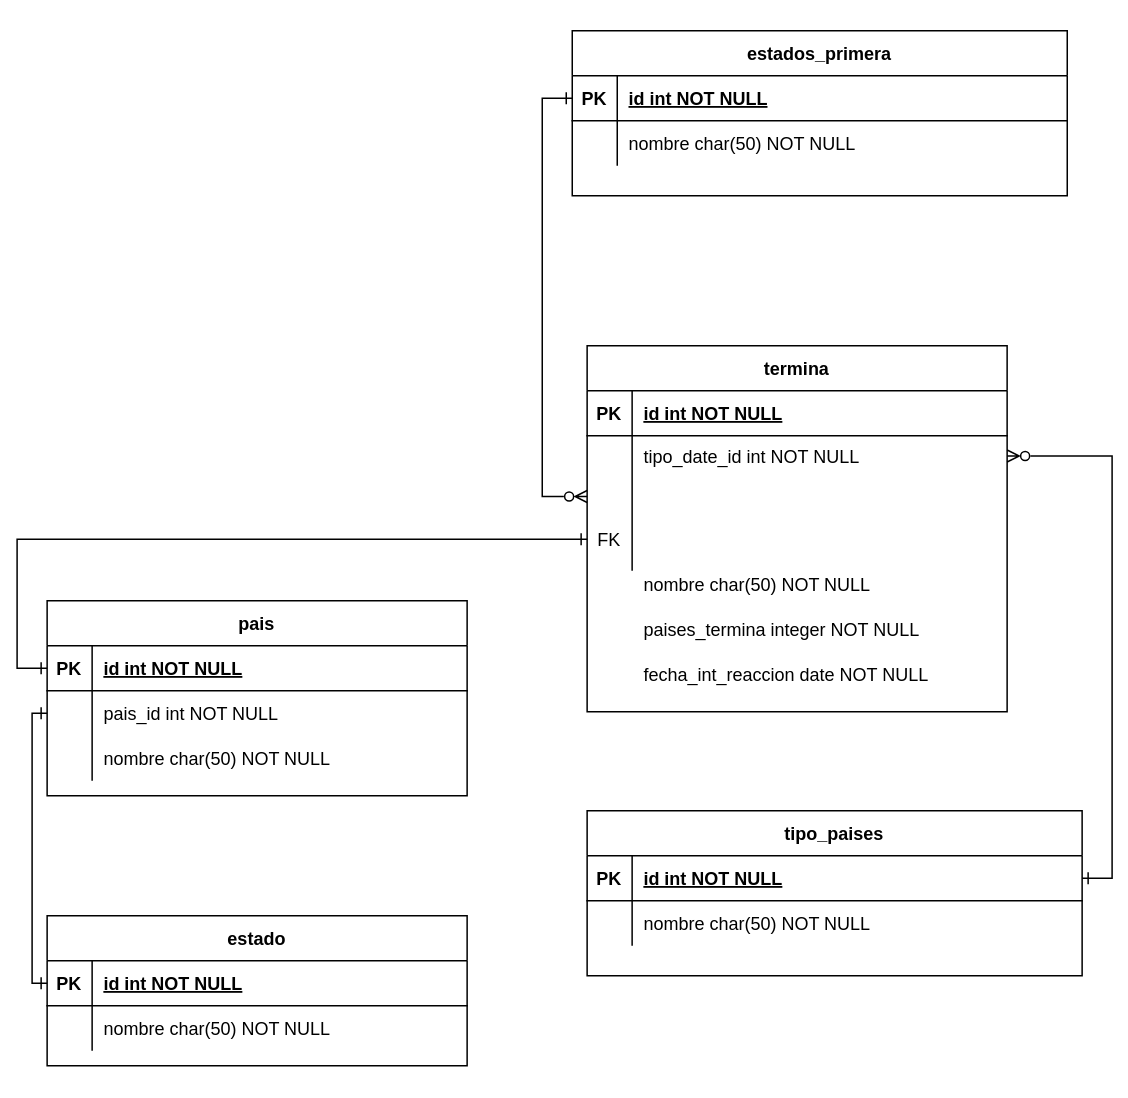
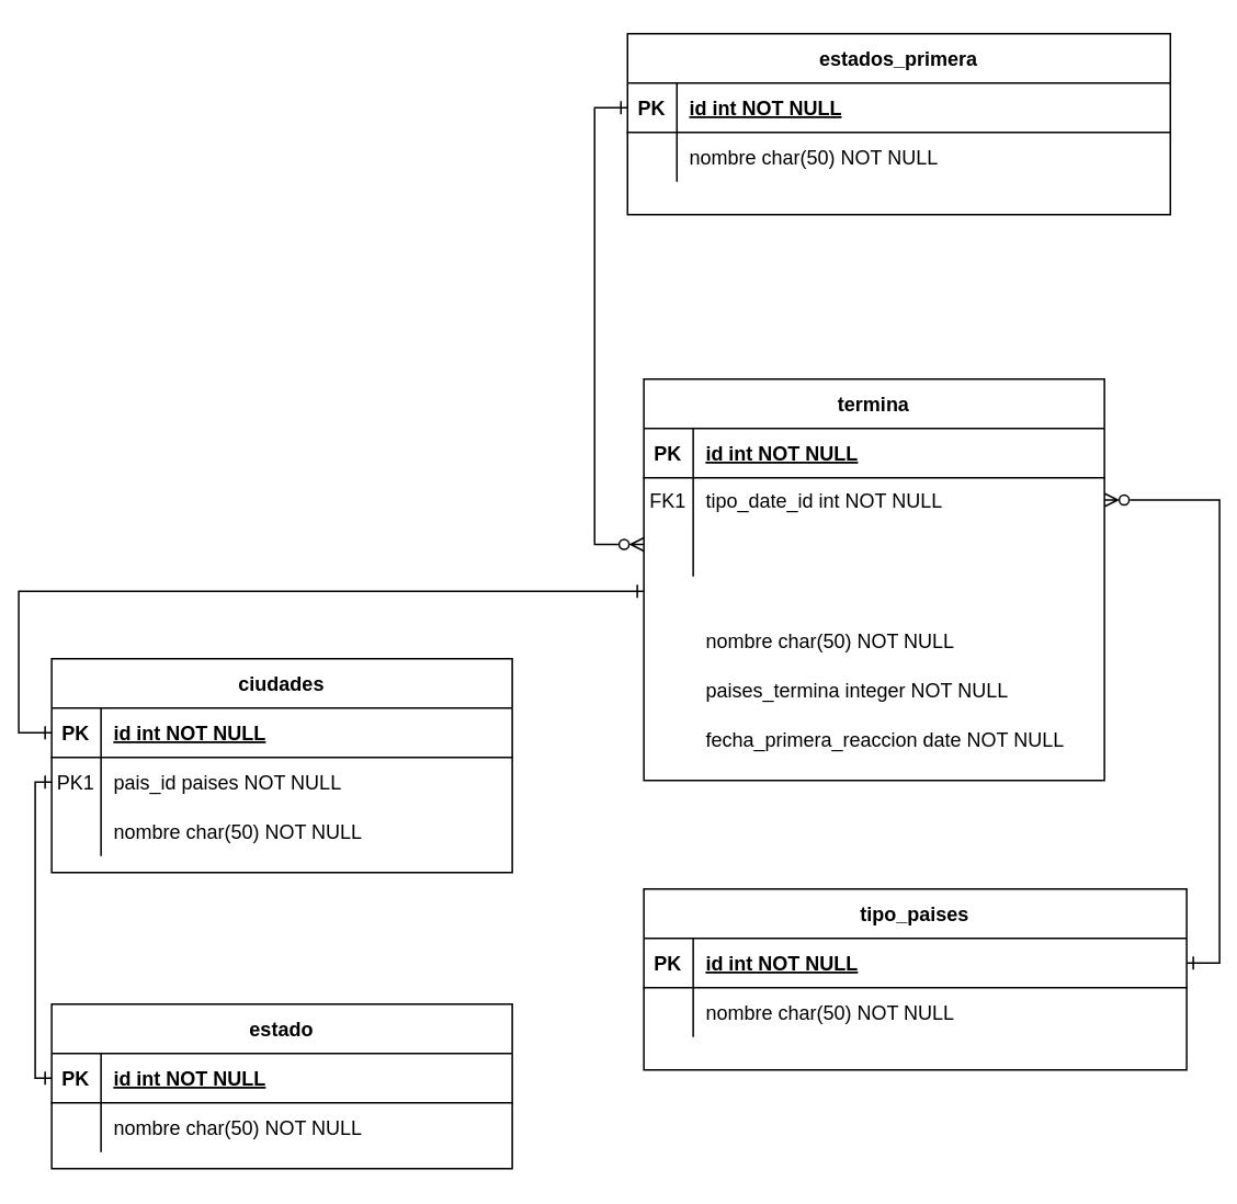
  <mxCell id="0" />
  <mxCell id="1" parent="0" />
  <mxCell id="2" value="termina" style="shape=table;startSize=30;container=1;collapsible=1;childLayout=tableLayout;fixedRows=1;rowLines=0;fontStyle=1;align=center;resizeLast=1;" parent="1" vertex="1"><mxGeometry x="390.92" y="230" width="280" height="244" as="geometry" /></mxCell>
  <mxCell id="3" value="" style="shape=partialRectangle;collapsible=0;dropTarget=0;pointerEvents=0;fillColor=none;points=[[0,0.5],[1,0.5]];portConstraint=eastwest;top=0;left=0;right=0;bottom=1;" parent="2" vertex="1"><mxGeometry y="30" width="280" height="30" as="geometry" /></mxCell>
  <mxCell id="4" value="PK" style="shape=partialRectangle;overflow=hidden;connectable=0;fillColor=none;top=0;left=0;bottom=0;right=0;fontStyle=1;" parent="3" vertex="1"><mxGeometry width="30" height="30" as="geometry"><mxRectangle width="30" height="30" as="alternateBounds" /></mxGeometry></mxCell>
  <mxCell id="5" value="id int NOT NULL " style="shape=partialRectangle;overflow=hidden;connectable=0;fillColor=none;top=0;left=0;bottom=0;right=0;align=left;spacingLeft=6;fontStyle=5;" parent="3" vertex="1"><mxGeometry x="30" width="250" height="30" as="geometry"><mxRectangle width="250" height="30" as="alternateBounds" /></mxGeometry></mxCell>
  <mxCell id="6" value="" style="shape=partialRectangle;collapsible=0;dropTarget=0;pointerEvents=0;fillColor=none;points=[[0,0.5],[1,0.5]];portConstraint=eastwest;top=0;left=0;right=0;bottom=0;" parent="2" vertex="1"><mxGeometry y="60" width="280" height="27" as="geometry" /></mxCell>
+ <mxCell id="7" value="FK1" style="shape=partialRectangle;overflow=hidden;connectable=0;fillColor=none;top=0;left=0;bottom=0;right=0;" parent="6" vertex="1"><mxGeometry width="30" height="27" as="geometry"><mxRectangle width="30" height="27" as="alternateBounds" /></mxGeometry></mxCell>
  <mxCell id="8" value="tipo_date_id int NOT NULL" style="shape=partialRectangle;overflow=hidden;connectable=0;fillColor=none;top=0;left=0;bottom=0;right=0;align=left;spacingLeft=6;" parent="6" vertex="1"><mxGeometry x="30" width="250" height="27" as="geometry"><mxRectangle width="250" height="27" as="alternateBounds" /></mxGeometry></mxCell>
  <mxCell id="9" value="" style="shape=partialRectangle;collapsible=0;dropTarget=0;pointerEvents=0;fillColor=none;points=[[0,0.5],[1,0.5]];portConstraint=eastwest;top=0;left=0;right=0;bottom=0;" vertex="1" parent="2"><mxGeometry y="87" width="280" height="27" as="geometry" /></mxCell>
  <mxCell id="10" value="" style="shape=partialRectangle;collapsible=0;dropTarget=0;pointerEvents=0;fillColor=none;points=[[0,0.5],[1,0.5]];portConstraint=eastwest;top=0;left=0;right=0;bottom=0;" parent="2" vertex="1"><mxGeometry y="114" width="280" height="30" as="geometry" /></mxCell>
- <mxCell id="11" value="FK" style="shape=partialRectangle;overflow=hidden;connectable=0;fillColor=none;top=0;left=0;bottom=0;right=0;" parent="10" vertex="1"><mxGeometry width="30" height="30" as="geometry"><mxRectangle width="30" height="30" as="alternateBounds" /></mxGeometry></mxCell>
  <mxCell id="12" value="" style="shape=partialRectangle;collapsible=0;dropTarget=0;pointerEvents=0;fillColor=none;points=[[0,0.5],[1,0.5]];portConstraint=eastwest;top=0;left=0;right=0;bottom=0;" parent="2" vertex="1"><mxGeometry y="144" width="280" height="30" as="geometry" /></mxCell>
  <mxCell id="13" value="" style="shape=partialRectangle;overflow=hidden;connectable=0;fillColor=none;top=0;left=0;bottom=0;right=0;" parent="12" vertex="1"><mxGeometry width="30" height="30" as="geometry"><mxRectangle width="30" height="30" as="alternateBounds" /></mxGeometry></mxCell>
  <mxCell id="14" value="nombre char(50) NOT NULL" style="shape=partialRectangle;overflow=hidden;connectable=0;fillColor=none;top=0;left=0;bottom=0;right=0;align=left;spacingLeft=6;" parent="12" vertex="1"><mxGeometry x="30" width="250" height="30" as="geometry"><mxRectangle width="250" height="30" as="alternateBounds" /></mxGeometry></mxCell>
  <mxCell id="15" value="" style="shape=partialRectangle;collapsible=0;dropTarget=0;pointerEvents=0;fillColor=none;points=[[0,0.5],[1,0.5]];portConstraint=eastwest;top=0;left=0;right=0;bottom=0;" parent="2" vertex="1"><mxGeometry y="174" width="280" height="30" as="geometry" /></mxCell>
  <mxCell id="16" value="" style="shape=partialRectangle;overflow=hidden;connectable=0;fillColor=none;top=0;left=0;bottom=0;right=0;" parent="15" vertex="1"><mxGeometry width="30" height="30" as="geometry"><mxRectangle width="30" height="30" as="alternateBounds" /></mxGeometry></mxCell>
  <mxCell id="17" value="paises_termina integer NOT NULL" style="shape=partialRectangle;overflow=hidden;connectable=0;fillColor=none;top=0;left=0;bottom=0;right=0;align=left;spacingLeft=6;" parent="15" vertex="1"><mxGeometry x="30" width="250" height="30" as="geometry"><mxRectangle width="250" height="30" as="alternateBounds" /></mxGeometry></mxCell>
  <mxCell id="18" value="" style="shape=partialRectangle;collapsible=0;dropTarget=0;pointerEvents=0;fillColor=none;points=[[0,0.5],[1,0.5]];portConstraint=eastwest;top=0;left=0;right=0;bottom=0;" parent="2" vertex="1"><mxGeometry y="204" width="280" height="30" as="geometry" /></mxCell>
  <mxCell id="19" value="" style="shape=partialRectangle;overflow=hidden;connectable=0;fillColor=none;top=0;left=0;bottom=0;right=0;" parent="18" vertex="1"><mxGeometry width="30" height="30" as="geometry"><mxRectangle width="30" height="30" as="alternateBounds" /></mxGeometry></mxCell>
- <mxCell id="20" value="fecha_int_reaccion date NOT NULL" style="shape=partialRectangle;overflow=hidden;connectable=0;fillColor=none;top=0;left=0;bottom=0;right=0;align=left;spacingLeft=6;" parent="18" vertex="1"><mxGeometry x="30" width="250" height="30" as="geometry"><mxRectangle width="250" height="30" as="alternateBounds" /></mxGeometry></mxCell>
- <mxCell id="21" value="pais" style="shape=table;startSize=30;container=1;collapsible=1;childLayout=tableLayout;fixedRows=1;rowLines=0;fontStyle=1;align=center;resizeLast=1;" parent="1" vertex="1"><mxGeometry x="30.92" y="400" width="280" height="130" as="geometry" /></mxCell>
+ <mxCell id="20" value="fecha_primera_reaccion date NOT NULL" style="shape=partialRectangle;overflow=hidden;connectable=0;fillColor=none;top=0;left=0;bottom=0;right=0;align=left;spacingLeft=6;" parent="18" vertex="1"><mxGeometry x="30" width="250" height="30" as="geometry"><mxRectangle width="250" height="30" as="alternateBounds" /></mxGeometry></mxCell>
+ <mxCell id="21" value="ciudades" style="shape=table;startSize=30;container=1;collapsible=1;childLayout=tableLayout;fixedRows=1;rowLines=0;fontStyle=1;align=center;resizeLast=1;" parent="1" vertex="1"><mxGeometry x="30.92" y="400" width="280" height="130" as="geometry" /></mxCell>
  <mxCell id="22" value="" style="shape=partialRectangle;collapsible=0;dropTarget=0;pointerEvents=0;fillColor=none;points=[[0,0.5],[1,0.5]];portConstraint=eastwest;top=0;left=0;right=0;bottom=1;" parent="21" vertex="1"><mxGeometry y="30" width="280" height="30" as="geometry" /></mxCell>
  <mxCell id="23" value="PK" style="shape=partialRectangle;overflow=hidden;connectable=0;fillColor=none;top=0;left=0;bottom=0;right=0;fontStyle=1;" parent="22" vertex="1"><mxGeometry width="30" height="30" as="geometry"><mxRectangle width="30" height="30" as="alternateBounds" /></mxGeometry></mxCell>
  <mxCell id="24" value="id int NOT NULL " style="shape=partialRectangle;overflow=hidden;connectable=0;fillColor=none;top=0;left=0;bottom=0;right=0;align=left;spacingLeft=6;fontStyle=5;" parent="22" vertex="1"><mxGeometry x="30" width="250" height="30" as="geometry"><mxRectangle width="250" height="30" as="alternateBounds" /></mxGeometry></mxCell>
  <mxCell id="25" value="" style="shape=partialRectangle;collapsible=0;dropTarget=0;pointerEvents=0;fillColor=none;points=[[0,0.5],[1,0.5]];portConstraint=eastwest;top=0;left=0;right=0;bottom=0;" parent="21" vertex="1"><mxGeometry y="60" width="280" height="30" as="geometry" /></mxCell>
- <mxCell id="27" value="pais_id int NOT NULL" style="shape=partialRectangle;overflow=hidden;connectable=0;fillColor=none;top=0;left=0;bottom=0;right=0;align=left;spacingLeft=6;" parent="25" vertex="1"><mxGeometry x="30" width="250" height="30" as="geometry"><mxRectangle width="250" height="30" as="alternateBounds" /></mxGeometry></mxCell>
+ <mxCell id="26" value="PK1" style="shape=partialRectangle;overflow=hidden;connectable=0;fillColor=none;top=0;left=0;bottom=0;right=0;" parent="25" vertex="1"><mxGeometry width="30" height="30" as="geometry"><mxRectangle width="30" height="30" as="alternateBounds" /></mxGeometry></mxCell>
+ <mxCell id="27" value="pais_id paises NOT NULL" style="shape=partialRectangle;overflow=hidden;connectable=0;fillColor=none;top=0;left=0;bottom=0;right=0;align=left;spacingLeft=6;" parent="25" vertex="1"><mxGeometry x="30" width="250" height="30" as="geometry"><mxRectangle width="250" height="30" as="alternateBounds" /></mxGeometry></mxCell>
  <mxCell id="28" value="" style="shape=partialRectangle;collapsible=0;dropTarget=0;pointerEvents=0;fillColor=none;points=[[0,0.5],[1,0.5]];portConstraint=eastwest;top=0;left=0;right=0;bottom=0;" parent="21" vertex="1"><mxGeometry y="90" width="280" height="30" as="geometry" /></mxCell>
  <mxCell id="29" value="" style="shape=partialRectangle;overflow=hidden;connectable=0;fillColor=none;top=0;left=0;bottom=0;right=0;" parent="28" vertex="1"><mxGeometry width="30" height="30" as="geometry"><mxRectangle width="30" height="30" as="alternateBounds" /></mxGeometry></mxCell>
  <mxCell id="30" value="nombre char(50) NOT NULL" style="shape=partialRectangle;overflow=hidden;connectable=0;fillColor=none;top=0;left=0;bottom=0;right=0;align=left;spacingLeft=6;" parent="28" vertex="1"><mxGeometry x="30" width="250" height="30" as="geometry"><mxRectangle width="250" height="30" as="alternateBounds" /></mxGeometry></mxCell>
  <mxCell id="31" value="estado" style="shape=table;startSize=30;container=1;collapsible=1;childLayout=tableLayout;fixedRows=1;rowLines=0;fontStyle=1;align=center;resizeLast=1;" parent="1" vertex="1"><mxGeometry x="30.92" y="610" width="280" height="100" as="geometry" /></mxCell>
  <mxCell id="32" value="" style="shape=partialRectangle;collapsible=0;dropTarget=0;pointerEvents=0;fillColor=none;points=[[0,0.5],[1,0.5]];portConstraint=eastwest;top=0;left=0;right=0;bottom=1;" parent="31" vertex="1"><mxGeometry y="30" width="280" height="30" as="geometry" /></mxCell>
  <mxCell id="33" value="PK" style="shape=partialRectangle;overflow=hidden;connectable=0;fillColor=none;top=0;left=0;bottom=0;right=0;fontStyle=1;" parent="32" vertex="1"><mxGeometry width="30" height="30" as="geometry"><mxRectangle width="30" height="30" as="alternateBounds" /></mxGeometry></mxCell>
  <mxCell id="34" value="id int NOT NULL " style="shape=partialRectangle;overflow=hidden;connectable=0;fillColor=none;top=0;left=0;bottom=0;right=0;align=left;spacingLeft=6;fontStyle=5;" parent="32" vertex="1"><mxGeometry x="30" width="250" height="30" as="geometry"><mxRectangle width="250" height="30" as="alternateBounds" /></mxGeometry></mxCell>
  <mxCell id="35" value="" style="shape=partialRectangle;collapsible=0;dropTarget=0;pointerEvents=0;fillColor=none;points=[[0,0.5],[1,0.5]];portConstraint=eastwest;top=0;left=0;right=0;bottom=0;" parent="31" vertex="1"><mxGeometry y="60" width="280" height="30" as="geometry" /></mxCell>
  <mxCell id="36" value="" style="shape=partialRectangle;overflow=hidden;connectable=0;fillColor=none;top=0;left=0;bottom=0;right=0;" parent="35" vertex="1"><mxGeometry width="30" height="30" as="geometry"><mxRectangle width="30" height="30" as="alternateBounds" /></mxGeometry></mxCell>
  <mxCell id="37" value="nombre char(50) NOT NULL" style="shape=partialRectangle;overflow=hidden;connectable=0;fillColor=none;top=0;left=0;bottom=0;right=0;align=left;spacingLeft=6;" parent="35" vertex="1"><mxGeometry x="30" width="250" height="30" as="geometry"><mxRectangle width="250" height="30" as="alternateBounds" /></mxGeometry></mxCell>
  <mxCell id="38" style="edgeStyle=orthogonalEdgeStyle;rounded=0;orthogonalLoop=1;jettySize=auto;html=1;exitX=0;exitY=0.5;exitDx=0;exitDy=0;entryX=0;entryY=0.5;entryDx=0;entryDy=0;endArrow=ERone;endFill=0;startArrow=ERone;startFill=0;" parent="1" source="32" target="25" edge="1"><mxGeometry relative="1" as="geometry"><Array as="points"><mxPoint x="20.92" y="655" /><mxPoint x="20.92" y="475" /></Array></mxGeometry></mxCell>
  <mxCell id="39" style="edgeStyle=orthogonalEdgeStyle;rounded=0;orthogonalLoop=1;jettySize=auto;html=1;exitX=0;exitY=0.5;exitDx=0;exitDy=0;entryX=0;entryY=0.5;entryDx=0;entryDy=0;startArrow=ERone;startFill=0;endArrow=ERone;endFill=0;" parent="1" source="22" target="10" edge="1"><mxGeometry relative="1" as="geometry" /></mxCell>
  <mxCell id="40" value="tipo_paises" style="shape=table;startSize=30;container=1;collapsible=1;childLayout=tableLayout;fixedRows=1;rowLines=0;fontStyle=1;align=center;resizeLast=1;" parent="1" vertex="1"><mxGeometry x="390.92" y="540" width="330" height="110" as="geometry" /></mxCell>
  <mxCell id="41" value="" style="shape=partialRectangle;collapsible=0;dropTarget=0;pointerEvents=0;fillColor=none;points=[[0,0.5],[1,0.5]];portConstraint=eastwest;top=0;left=0;right=0;bottom=1;" parent="40" vertex="1"><mxGeometry y="30" width="330" height="30" as="geometry" /></mxCell>
  <mxCell id="42" value="PK" style="shape=partialRectangle;overflow=hidden;connectable=0;fillColor=none;top=0;left=0;bottom=0;right=0;fontStyle=1;" parent="41" vertex="1"><mxGeometry width="30" height="30" as="geometry"><mxRectangle width="30" height="30" as="alternateBounds" /></mxGeometry></mxCell>
  <mxCell id="43" value="id int NOT NULL " style="shape=partialRectangle;overflow=hidden;connectable=0;fillColor=none;top=0;left=0;bottom=0;right=0;align=left;spacingLeft=6;fontStyle=5;" parent="41" vertex="1"><mxGeometry x="30" width="300" height="30" as="geometry"><mxRectangle width="300" height="30" as="alternateBounds" /></mxGeometry></mxCell>
  <mxCell id="44" value="" style="shape=partialRectangle;collapsible=0;dropTarget=0;pointerEvents=0;fillColor=none;points=[[0,0.5],[1,0.5]];portConstraint=eastwest;top=0;left=0;right=0;bottom=0;" parent="40" vertex="1"><mxGeometry y="60" width="330" height="30" as="geometry" /></mxCell>
  <mxCell id="45" value="" style="shape=partialRectangle;overflow=hidden;connectable=0;fillColor=none;top=0;left=0;bottom=0;right=0;" parent="44" vertex="1"><mxGeometry width="30" height="30" as="geometry"><mxRectangle width="30" height="30" as="alternateBounds" /></mxGeometry></mxCell>
  <mxCell id="46" value="nombre char(50) NOT NULL" style="shape=partialRectangle;overflow=hidden;connectable=0;fillColor=none;top=0;left=0;bottom=0;right=0;align=left;spacingLeft=6;" parent="44" vertex="1"><mxGeometry x="30" width="300" height="30" as="geometry"><mxRectangle width="300" height="30" as="alternateBounds" /></mxGeometry></mxCell>
  <mxCell id="47" style="edgeStyle=orthogonalEdgeStyle;rounded=0;orthogonalLoop=1;jettySize=auto;html=1;exitX=1;exitY=0.5;exitDx=0;exitDy=0;entryX=1;entryY=0.5;entryDx=0;entryDy=0;endArrow=ERzeroToMany;endFill=0;startArrow=ERone;startFill=0;" edge="1" parent="1" source="41" target="6"><mxGeometry relative="1" as="geometry" /></mxCell>
  <mxCell id="48" value="estados_primera" style="shape=table;startSize=30;container=1;collapsible=1;childLayout=tableLayout;fixedRows=1;rowLines=0;fontStyle=1;align=center;resizeLast=1;" vertex="1" parent="1"><mxGeometry x="381" y="20" width="330" height="110" as="geometry" /></mxCell>
  <mxCell id="49" value="" style="shape=partialRectangle;collapsible=0;dropTarget=0;pointerEvents=0;fillColor=none;points=[[0,0.5],[1,0.5]];portConstraint=eastwest;top=0;left=0;right=0;bottom=1;" vertex="1" parent="48"><mxGeometry y="30" width="330" height="30" as="geometry" /></mxCell>
  <mxCell id="50" value="PK" style="shape=partialRectangle;overflow=hidden;connectable=0;fillColor=none;top=0;left=0;bottom=0;right=0;fontStyle=1;" vertex="1" parent="49"><mxGeometry width="30" height="30" as="geometry"><mxRectangle width="30" height="30" as="alternateBounds" /></mxGeometry></mxCell>
  <mxCell id="51" value="id int NOT NULL " style="shape=partialRectangle;overflow=hidden;connectable=0;fillColor=none;top=0;left=0;bottom=0;right=0;align=left;spacingLeft=6;fontStyle=5;" vertex="1" parent="49"><mxGeometry x="30" width="300" height="30" as="geometry"><mxRectangle width="300" height="30" as="alternateBounds" /></mxGeometry></mxCell>
  <mxCell id="52" value="" style="shape=partialRectangle;collapsible=0;dropTarget=0;pointerEvents=0;fillColor=none;points=[[0,0.5],[1,0.5]];portConstraint=eastwest;top=0;left=0;right=0;bottom=0;" vertex="1" parent="48"><mxGeometry y="60" width="330" height="30" as="geometry" /></mxCell>
  <mxCell id="53" value="" style="shape=partialRectangle;overflow=hidden;connectable=0;fillColor=none;top=0;left=0;bottom=0;right=0;" vertex="1" parent="52"><mxGeometry width="30" height="30" as="geometry"><mxRectangle width="30" height="30" as="alternateBounds" /></mxGeometry></mxCell>
  <mxCell id="54" value="nombre char(50) NOT NULL" style="shape=partialRectangle;overflow=hidden;connectable=0;fillColor=none;top=0;left=0;bottom=0;right=0;align=left;spacingLeft=6;" vertex="1" parent="52"><mxGeometry x="30" width="300" height="30" as="geometry"><mxRectangle width="300" height="30" as="alternateBounds" /></mxGeometry></mxCell>
  <mxCell id="55" style="edgeStyle=orthogonalEdgeStyle;rounded=0;orthogonalLoop=1;jettySize=auto;html=1;exitX=0;exitY=0.5;exitDx=0;exitDy=0;entryX=0;entryY=0.5;entryDx=0;entryDy=0;endArrow=ERzeroToMany;endFill=0;startArrow=ERone;startFill=0;" edge="1" parent="1" source="49" target="9"><mxGeometry relative="1" as="geometry" /></mxCell>
